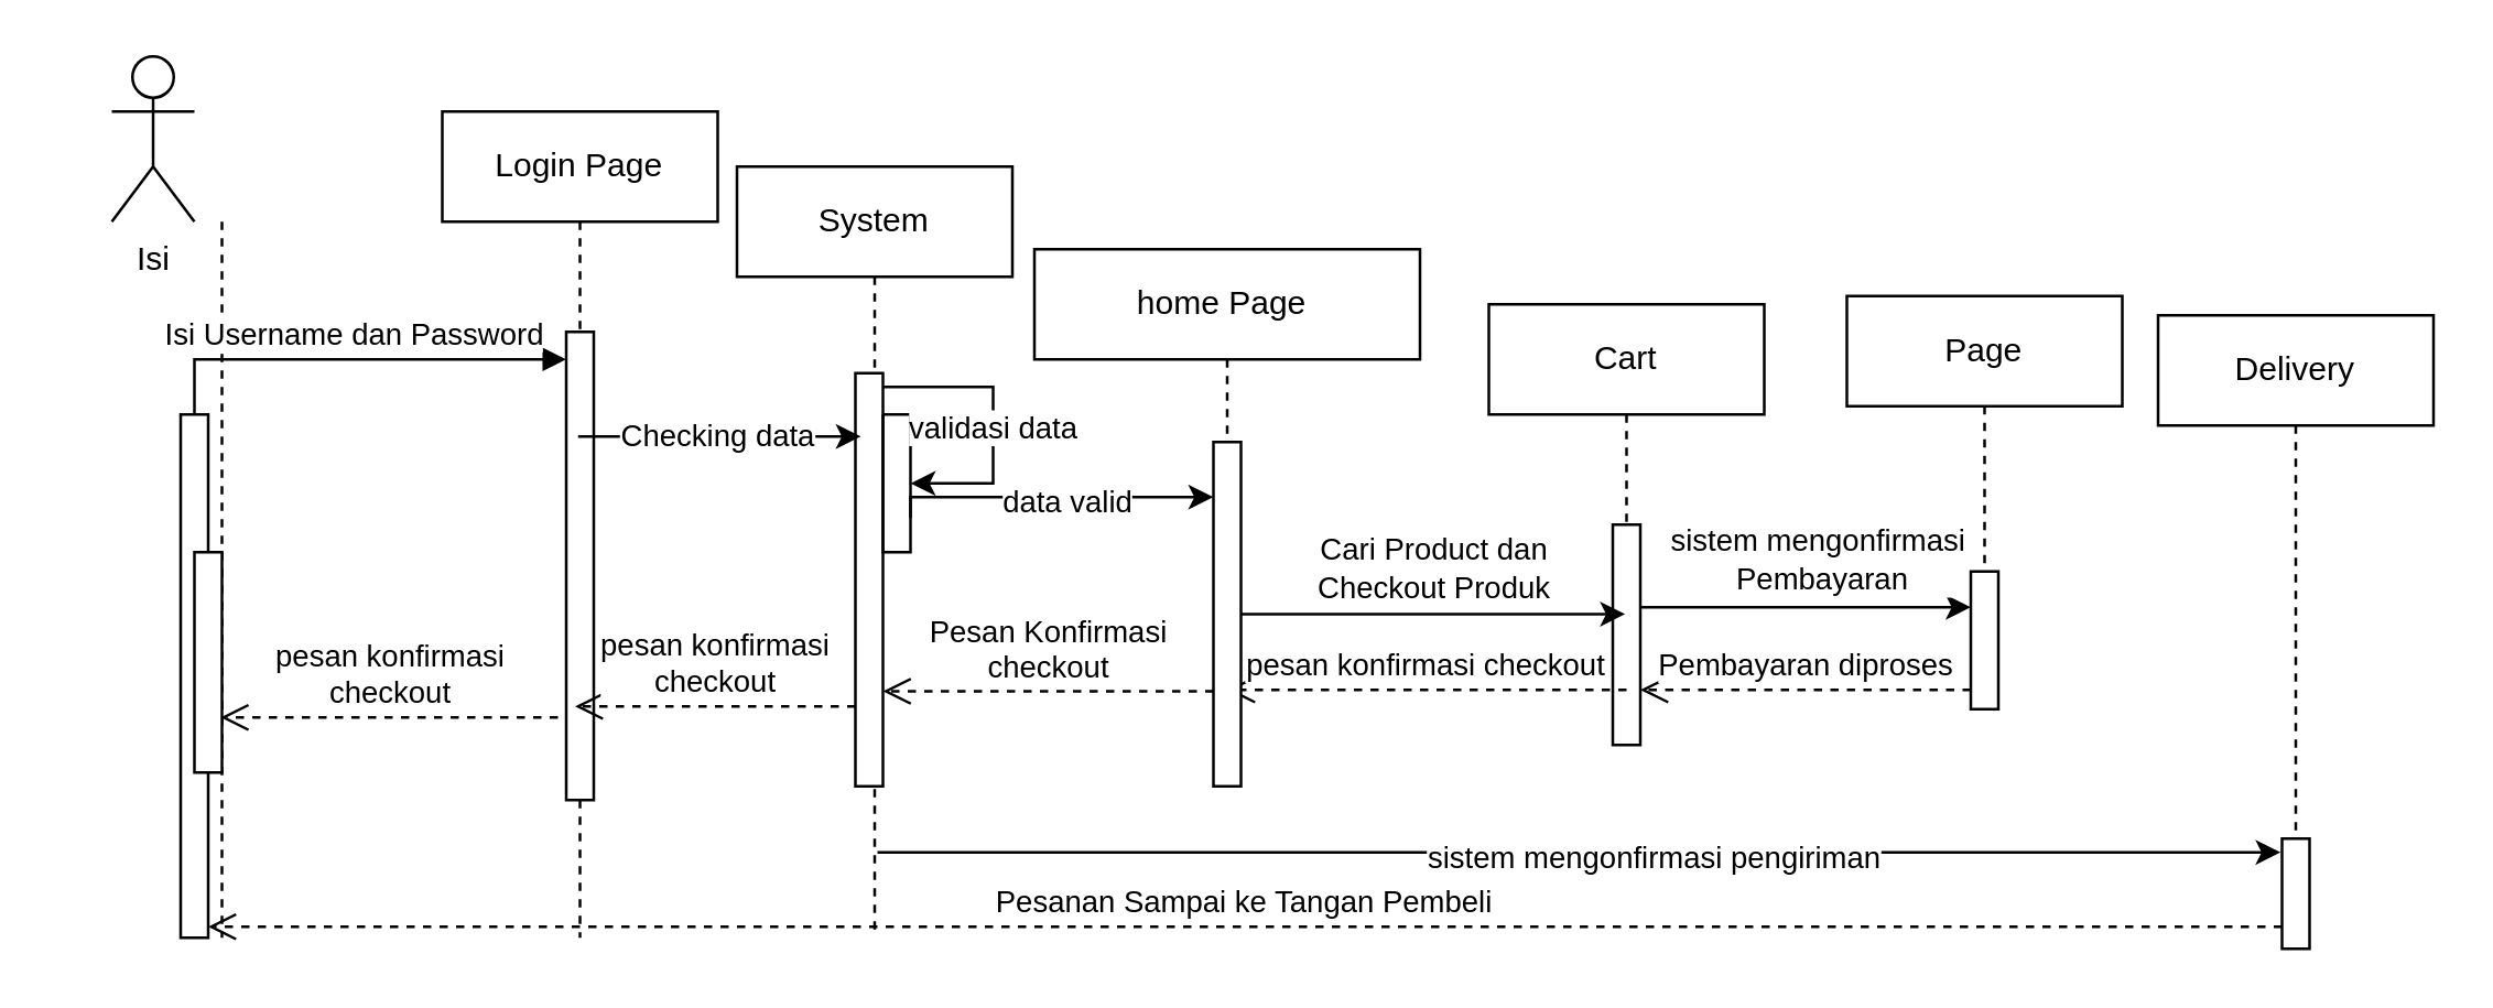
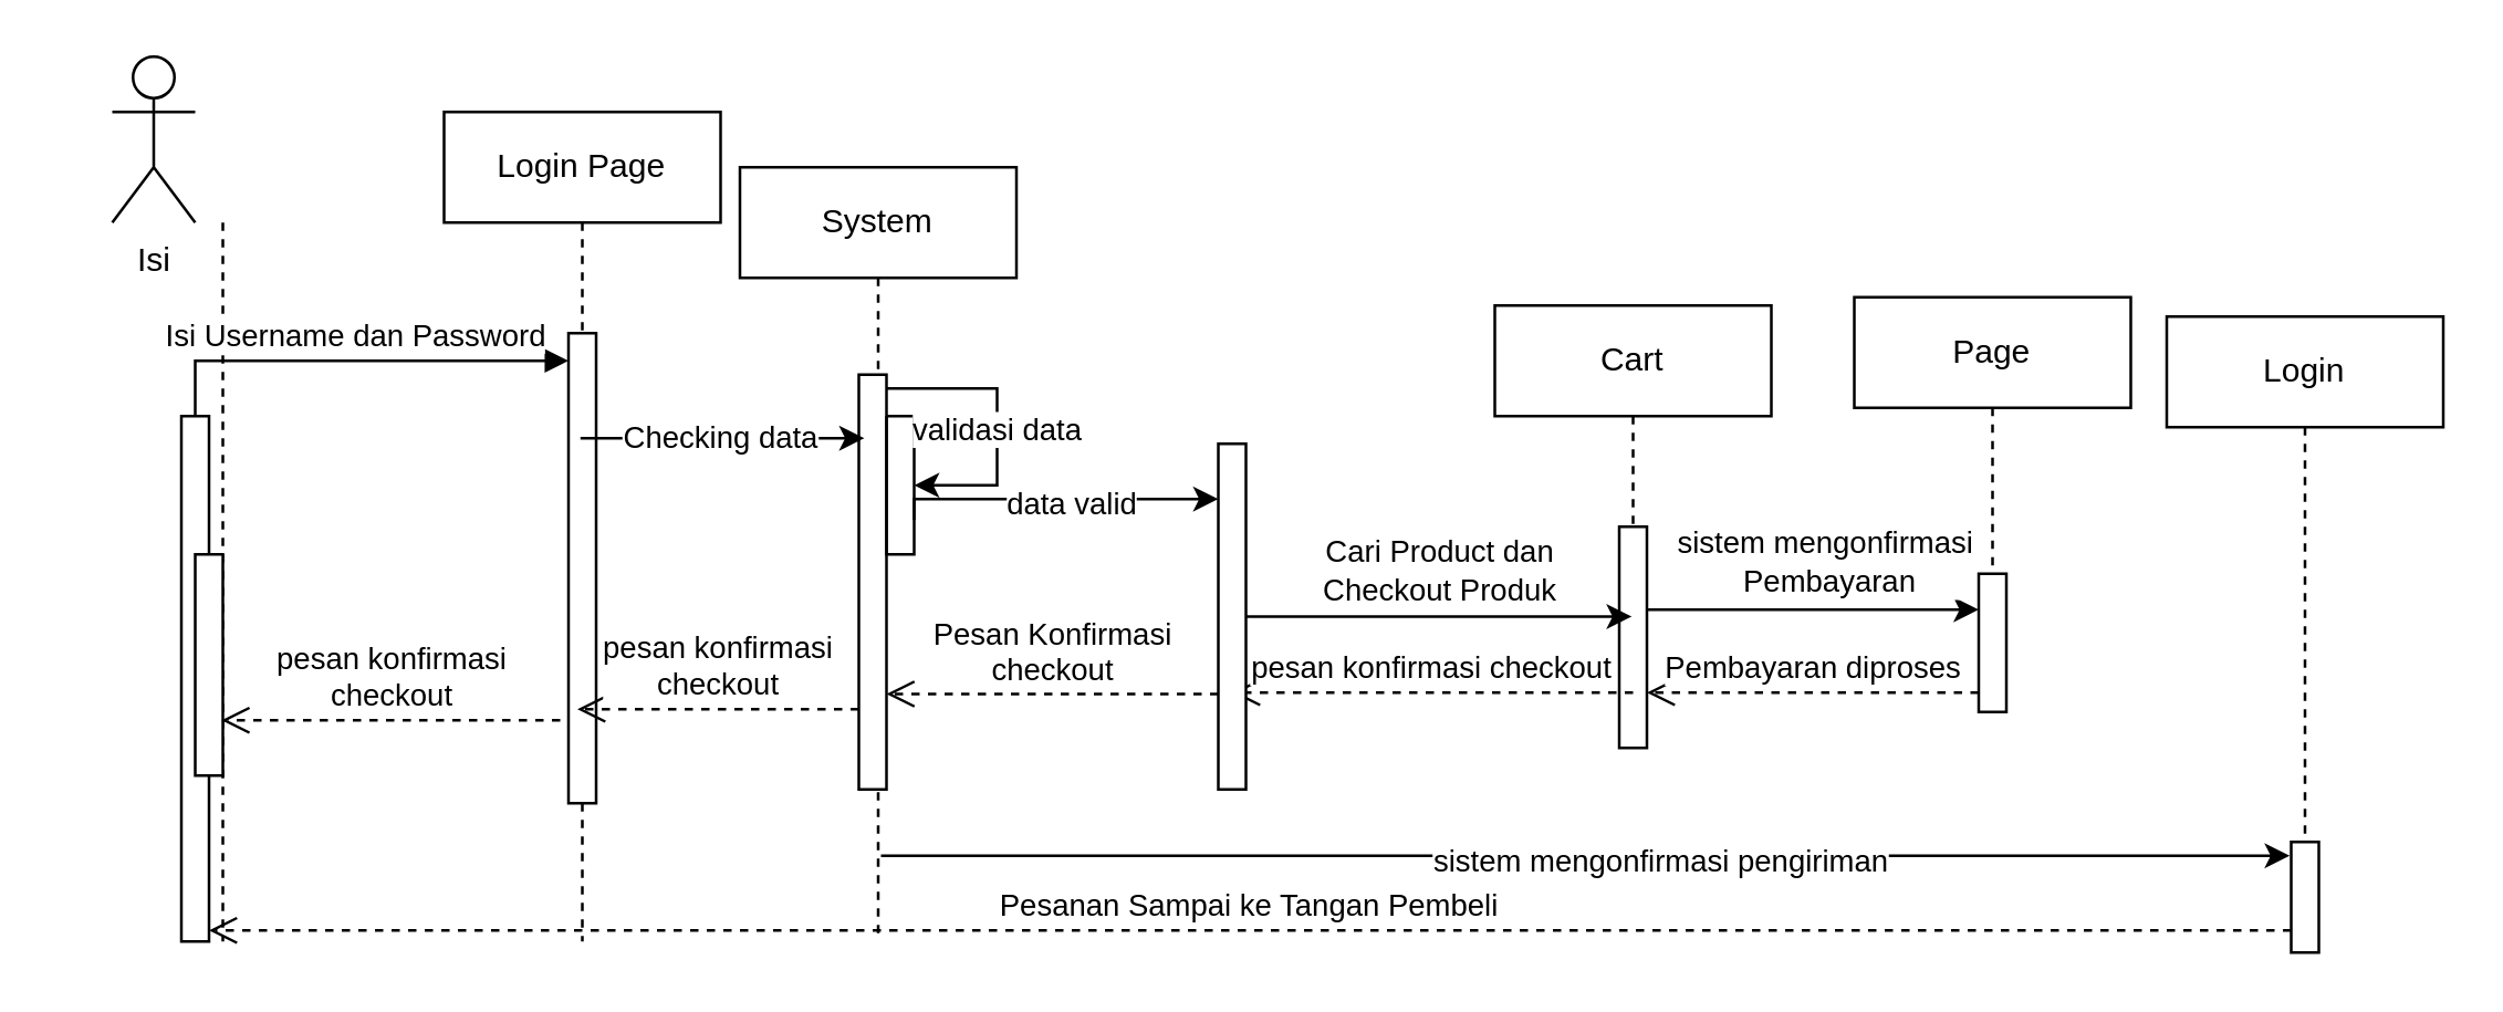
  <mxCell id="0" />
  <mxCell id="1" parent="0" />
  <mxCell id="2" value="" style="shape=umlLifeline;perimeter=lifelinePerimeter;whiteSpace=wrap;html=1;container=0;dropTarget=0;collapsible=0;recursiveResize=0;outlineConnect=0;portConstraint=eastwest;newEdgeStyle={&quot;edgeStyle&quot;:&quot;elbowEdgeStyle&quot;,&quot;elbow&quot;:&quot;vertical&quot;,&quot;curved&quot;:0,&quot;rounded&quot;:0};size=0;" parent="1" vertex="1"><mxGeometry x="20" y="80" width="120" height="260" as="geometry" /></mxCell>
  <mxCell id="3" value="" style="html=1;points=[];perimeter=orthogonalPerimeter;outlineConnect=0;targetShapes=umlLifeline;portConstraint=eastwest;newEdgeStyle={&quot;edgeStyle&quot;:&quot;elbowEdgeStyle&quot;,&quot;elbow&quot;:&quot;vertical&quot;,&quot;curved&quot;:0,&quot;rounded&quot;:0};" parent="2" vertex="1"><mxGeometry x="45" y="70" width="10" height="190" as="geometry" /></mxCell>
  <mxCell id="4" value="" style="html=1;points=[];perimeter=orthogonalPerimeter;outlineConnect=0;targetShapes=umlLifeline;portConstraint=eastwest;newEdgeStyle={&quot;edgeStyle&quot;:&quot;elbowEdgeStyle&quot;,&quot;elbow&quot;:&quot;vertical&quot;,&quot;curved&quot;:0,&quot;rounded&quot;:0};" parent="2" vertex="1"><mxGeometry x="50" y="120" width="10" height="80" as="geometry" /></mxCell>
  <mxCell id="5" value="Login Page" style="shape=umlLifeline;perimeter=lifelinePerimeter;whiteSpace=wrap;html=1;container=0;dropTarget=0;collapsible=0;recursiveResize=0;outlineConnect=0;portConstraint=eastwest;newEdgeStyle={&quot;edgeStyle&quot;:&quot;elbowEdgeStyle&quot;,&quot;elbow&quot;:&quot;vertical&quot;,&quot;curved&quot;:0,&quot;rounded&quot;:0};" parent="1" vertex="1"><mxGeometry x="160" y="40" width="100" height="300" as="geometry" /></mxCell>
  <mxCell id="6" value="" style="html=1;points=[];perimeter=orthogonalPerimeter;outlineConnect=0;targetShapes=umlLifeline;portConstraint=eastwest;newEdgeStyle={&quot;edgeStyle&quot;:&quot;elbowEdgeStyle&quot;,&quot;elbow&quot;:&quot;vertical&quot;,&quot;curved&quot;:0,&quot;rounded&quot;:0};" parent="5" vertex="1"><mxGeometry x="45" y="80" width="10" height="170" as="geometry" /></mxCell>
  <mxCell id="7" value="Isi Username dan Password" style="html=1;verticalAlign=bottom;endArrow=block;edgeStyle=elbowEdgeStyle;elbow=vertical;curved=0;rounded=0;" parent="1" source="3" target="6" edge="1"><mxGeometry relative="1" as="geometry"><mxPoint x="185" y="140" as="sourcePoint" /><Array as="points"><mxPoint x="170" y="130" /></Array></mxGeometry></mxCell>
- <mxCell id="8" value="home Page&amp;nbsp;" style="shape=umlLifeline;perimeter=lifelinePerimeter;whiteSpace=wrap;html=1;container=0;dropTarget=0;collapsible=0;recursiveResize=0;outlineConnect=0;portConstraint=eastwest;newEdgeStyle={&quot;edgeStyle&quot;:&quot;elbowEdgeStyle&quot;,&quot;elbow&quot;:&quot;vertical&quot;,&quot;curved&quot;:0,&quot;rounded&quot;:0};size=40;" vertex="1" parent="1"><mxGeometry x="375" y="90" width="140" height="70" as="geometry" /></mxCell>
  <mxCell id="9" value="Cart" style="shape=umlLifeline;perimeter=lifelinePerimeter;whiteSpace=wrap;html=1;container=0;dropTarget=0;collapsible=0;recursiveResize=0;outlineConnect=0;portConstraint=eastwest;newEdgeStyle={&quot;edgeStyle&quot;:&quot;elbowEdgeStyle&quot;,&quot;elbow&quot;:&quot;vertical&quot;,&quot;curved&quot;:0,&quot;rounded&quot;:0};" vertex="1" parent="1"><mxGeometry x="540" y="110" width="100" height="160" as="geometry" /></mxCell>
  <mxCell id="10" value="" style="html=1;points=[];perimeter=orthogonalPerimeter;outlineConnect=0;targetShapes=umlLifeline;portConstraint=eastwest;newEdgeStyle={&quot;edgeStyle&quot;:&quot;elbowEdgeStyle&quot;,&quot;elbow&quot;:&quot;vertical&quot;,&quot;curved&quot;:0,&quot;rounded&quot;:0};" vertex="1" parent="9"><mxGeometry x="45" y="80" width="10" height="80" as="geometry" /></mxCell>
  <mxCell id="11" value="" style="endArrow=classic;html=1;rounded=0;" edge="1" parent="1" source="25" target="9"><mxGeometry width="50" height="50" relative="1" as="geometry"><mxPoint x="440" y="199.5" as="sourcePoint" /><mxPoint x="549.5" y="199.5" as="targetPoint" /></mxGeometry></mxCell>
  <mxCell id="12" value="Cari Product dan&lt;div&gt;Checkout Produk&lt;/div&gt;" style="edgeLabel;html=1;align=center;verticalAlign=middle;resizable=0;points=[];" vertex="1" connectable="0" parent="11"><mxGeometry x="0.151" y="1" relative="1" as="geometry"><mxPoint x="-11" y="-16" as="offset" /></mxGeometry></mxCell>
  <mxCell id="13" value="" style="endArrow=classic;html=1;rounded=0;" edge="1" parent="1"><mxGeometry width="50" height="50" relative="1" as="geometry"><mxPoint x="595" y="220" as="sourcePoint" /><mxPoint x="715" y="220" as="targetPoint" /></mxGeometry></mxCell>
  <mxCell id="14" value="sistem mengonfirmasi&amp;nbsp;&lt;div&gt;Pembayaran&lt;/div&gt;" style="edgeLabel;html=1;align=center;verticalAlign=middle;resizable=0;points=[];" vertex="1" connectable="0" parent="13"><mxGeometry x="0.078" y="4" relative="1" as="geometry"><mxPoint y="-14" as="offset" /></mxGeometry></mxCell>
  <mxCell id="15" value="Page" style="shape=umlLifeline;perimeter=lifelinePerimeter;whiteSpace=wrap;html=1;container=0;dropTarget=0;collapsible=0;recursiveResize=0;outlineConnect=0;portConstraint=eastwest;newEdgeStyle={&quot;edgeStyle&quot;:&quot;elbowEdgeStyle&quot;,&quot;elbow&quot;:&quot;vertical&quot;,&quot;curved&quot;:0,&quot;rounded&quot;:0};size=40;" vertex="1" parent="1"><mxGeometry x="670" y="107" width="100" height="130" as="geometry" /></mxCell>
  <mxCell id="16" value="" style="html=1;points=[];perimeter=orthogonalPerimeter;outlineConnect=0;targetShapes=umlLifeline;portConstraint=eastwest;newEdgeStyle={&quot;edgeStyle&quot;:&quot;elbowEdgeStyle&quot;,&quot;elbow&quot;:&quot;vertical&quot;,&quot;curved&quot;:0,&quot;rounded&quot;:0};" vertex="1" parent="15"><mxGeometry x="45" y="100" width="10" height="50" as="geometry" /></mxCell>
  <mxCell id="17" value="Pembayaran diproses" style="html=1;verticalAlign=bottom;endArrow=open;dashed=1;endSize=8;curved=0;rounded=0;" edge="1" parent="1" source="16" target="10"><mxGeometry relative="1" as="geometry"><mxPoint x="720" y="240" as="sourcePoint" /><mxPoint x="640" y="240" as="targetPoint" /><Array as="points"><mxPoint x="670" y="250" /></Array></mxGeometry></mxCell>
  <mxCell id="18" value="pesan konfirmasi checkout" style="html=1;verticalAlign=bottom;endArrow=open;dashed=1;endSize=8;curved=0;rounded=0;" edge="1" parent="1"><mxGeometry relative="1" as="geometry"><mxPoint x="590" y="250" as="sourcePoint" /><mxPoint x="445" y="250" as="targetPoint" /></mxGeometry></mxCell>
  <mxCell id="19" value="Isi" style="shape=umlActor;verticalLabelPosition=bottom;verticalAlign=top;html=1;outlineConnect=0;" vertex="1" parent="1"><mxGeometry x="40" y="20" width="30" height="60" as="geometry" /></mxCell>
- <mxCell id="20" value="Delivery" style="shape=umlLifeline;perimeter=lifelinePerimeter;whiteSpace=wrap;html=1;container=0;dropTarget=0;collapsible=0;recursiveResize=0;outlineConnect=0;portConstraint=eastwest;newEdgeStyle={&quot;edgeStyle&quot;:&quot;elbowEdgeStyle&quot;,&quot;elbow&quot;:&quot;vertical&quot;,&quot;curved&quot;:0,&quot;rounded&quot;:0};size=40;" vertex="1" parent="1"><mxGeometry x="783" y="114" width="100" height="230" as="geometry" /></mxCell>
+ <mxCell id="20" value="Login" style="shape=umlLifeline;perimeter=lifelinePerimeter;whiteSpace=wrap;html=1;container=0;dropTarget=0;collapsible=0;recursiveResize=0;outlineConnect=0;portConstraint=eastwest;newEdgeStyle={&quot;edgeStyle&quot;:&quot;elbowEdgeStyle&quot;,&quot;elbow&quot;:&quot;vertical&quot;,&quot;curved&quot;:0,&quot;rounded&quot;:0};size=40;" vertex="1" parent="1"><mxGeometry x="783" y="114" width="100" height="230" as="geometry" /></mxCell>
  <mxCell id="21" value="" style="html=1;points=[];perimeter=orthogonalPerimeter;outlineConnect=0;targetShapes=umlLifeline;portConstraint=eastwest;newEdgeStyle={&quot;edgeStyle&quot;:&quot;elbowEdgeStyle&quot;,&quot;elbow&quot;:&quot;vertical&quot;,&quot;curved&quot;:0,&quot;rounded&quot;:0};" vertex="1" parent="20"><mxGeometry x="45" y="190" width="10" height="40" as="geometry" /></mxCell>
  <mxCell id="22" value="System" style="shape=umlLifeline;perimeter=lifelinePerimeter;whiteSpace=wrap;html=1;container=0;dropTarget=0;collapsible=0;recursiveResize=0;outlineConnect=0;portConstraint=eastwest;newEdgeStyle={&quot;edgeStyle&quot;:&quot;elbowEdgeStyle&quot;,&quot;elbow&quot;:&quot;vertical&quot;,&quot;curved&quot;:0,&quot;rounded&quot;:0};" vertex="1" parent="1"><mxGeometry x="267" y="60" width="100" height="280" as="geometry" /></mxCell>
  <mxCell id="23" value="" style="html=1;points=[];perimeter=orthogonalPerimeter;outlineConnect=0;targetShapes=umlLifeline;portConstraint=eastwest;newEdgeStyle={&quot;edgeStyle&quot;:&quot;elbowEdgeStyle&quot;,&quot;elbow&quot;:&quot;vertical&quot;,&quot;curved&quot;:0,&quot;rounded&quot;:0};" vertex="1" parent="22"><mxGeometry x="43" y="75" width="10" height="150" as="geometry" /></mxCell>
  <mxCell id="24" value="" style="endArrow=classic;html=1;rounded=0;" edge="1" parent="1" target="25"><mxGeometry width="50" height="50" relative="1" as="geometry"><mxPoint x="440" y="199.5" as="sourcePoint" /><mxPoint x="590" y="200" as="targetPoint" /></mxGeometry></mxCell>
  <mxCell id="25" value="" style="html=1;points=[];perimeter=orthogonalPerimeter;outlineConnect=0;targetShapes=umlLifeline;portConstraint=eastwest;newEdgeStyle={&quot;edgeStyle&quot;:&quot;elbowEdgeStyle&quot;,&quot;elbow&quot;:&quot;vertical&quot;,&quot;curved&quot;:0,&quot;rounded&quot;:0};" vertex="1" parent="1"><mxGeometry x="440" y="160" width="10" height="125" as="geometry" /></mxCell>
  <mxCell id="26" value="Checking data" style="endArrow=classic;html=1;rounded=0;" edge="1" parent="1"><mxGeometry width="50" height="50" relative="1" as="geometry"><mxPoint x="209.324" y="158" as="sourcePoint" /><mxPoint x="312" y="158" as="targetPoint" /></mxGeometry></mxCell>
  <mxCell id="27" value="" style="swimlane;startSize=0;" vertex="1" parent="1"><mxGeometry x="320" y="150" width="10" height="50" as="geometry" /></mxCell>
  <mxCell id="28" value="" style="endArrow=classic;html=1;rounded=0;entryX=1;entryY=0.5;entryDx=0;entryDy=0;" edge="1" parent="1" source="23" target="27"><mxGeometry width="50" height="50" relative="1" as="geometry"><mxPoint x="450" y="290" as="sourcePoint" /><mxPoint x="500" y="240" as="targetPoint" /><Array as="points"><mxPoint x="340" y="140" /><mxPoint x="360" y="140" /><mxPoint x="360" y="175" /></Array></mxGeometry></mxCell>
  <mxCell id="29" value="validasi data" style="edgeLabel;html=1;align=center;verticalAlign=middle;resizable=0;points=[];" vertex="1" connectable="0" parent="28"><mxGeometry x="0.029" y="-1" relative="1" as="geometry"><mxPoint as="offset" /></mxGeometry></mxCell>
  <mxCell id="30" value="" style="endArrow=classic;html=1;rounded=0;exitX=1;exitY=0.75;exitDx=0;exitDy=0;" edge="1" parent="1" source="27" target="25"><mxGeometry width="50" height="50" relative="1" as="geometry"><mxPoint x="450" y="290" as="sourcePoint" /><mxPoint x="500" y="240" as="targetPoint" /><Array as="points"><mxPoint x="330" y="180" /></Array></mxGeometry></mxCell>
  <mxCell id="31" value="data valid" style="edgeLabel;html=1;align=center;verticalAlign=middle;resizable=0;points=[];" vertex="1" connectable="0" parent="30"><mxGeometry x="0.064" y="-1" relative="1" as="geometry"><mxPoint x="1" as="offset" /></mxGeometry></mxCell>
  <mxCell id="32" value="" style="endArrow=classic;html=1;rounded=0;" edge="1" parent="1"><mxGeometry width="50" height="50" relative="1" as="geometry"><mxPoint x="318" y="309" as="sourcePoint" /><mxPoint x="827.5" y="309" as="targetPoint" /></mxGeometry></mxCell>
  <mxCell id="33" value="sistem mengonfirmasi pengiriman" style="edgeLabel;html=1;align=center;verticalAlign=middle;resizable=0;points=[];" vertex="1" connectable="0" parent="32"><mxGeometry x="0.102" y="-1" relative="1" as="geometry"><mxPoint as="offset" /></mxGeometry></mxCell>
  <mxCell id="34" value="Pesanan Sampai ke Tangan Pembeli" style="html=1;verticalAlign=bottom;endArrow=open;dashed=1;endSize=8;curved=0;rounded=0;" edge="1" parent="1"><mxGeometry relative="1" as="geometry"><mxPoint x="828" y="336" as="sourcePoint" /><mxPoint x="75" y="336" as="targetPoint" /></mxGeometry></mxCell>
  <mxCell id="35" value="Pesan Konfirmasi&lt;div&gt;checkout&lt;/div&gt;" style="html=1;verticalAlign=bottom;endArrow=open;dashed=1;endSize=8;curved=0;rounded=0;" edge="1" parent="1"><mxGeometry relative="1" as="geometry"><mxPoint x="440" y="250.5" as="sourcePoint" /><mxPoint x="320" y="250.5" as="targetPoint" /></mxGeometry></mxCell>
  <mxCell id="36" value="pesan konfirmasi&lt;div&gt;checkout&lt;/div&gt;" style="html=1;verticalAlign=bottom;endArrow=open;dashed=1;endSize=8;curved=0;rounded=0;entryX=0.321;entryY=0.8;entryDx=0;entryDy=0;entryPerimeter=0;" edge="1" parent="1" source="23" target="6"><mxGeometry relative="1" as="geometry"><mxPoint x="340" y="260.5" as="sourcePoint" /><mxPoint x="220" y="260.5" as="targetPoint" /></mxGeometry></mxCell>
  <mxCell id="37" value="pesan konfirmasi&lt;div&gt;checkout&lt;/div&gt;" style="html=1;verticalAlign=bottom;endArrow=open;dashed=1;endSize=8;curved=0;rounded=0;" edge="1" parent="1" target="2"><mxGeometry relative="1" as="geometry"><mxPoint x="202" y="260" as="sourcePoint" /><mxPoint x="100" y="260" as="targetPoint" /></mxGeometry></mxCell>
